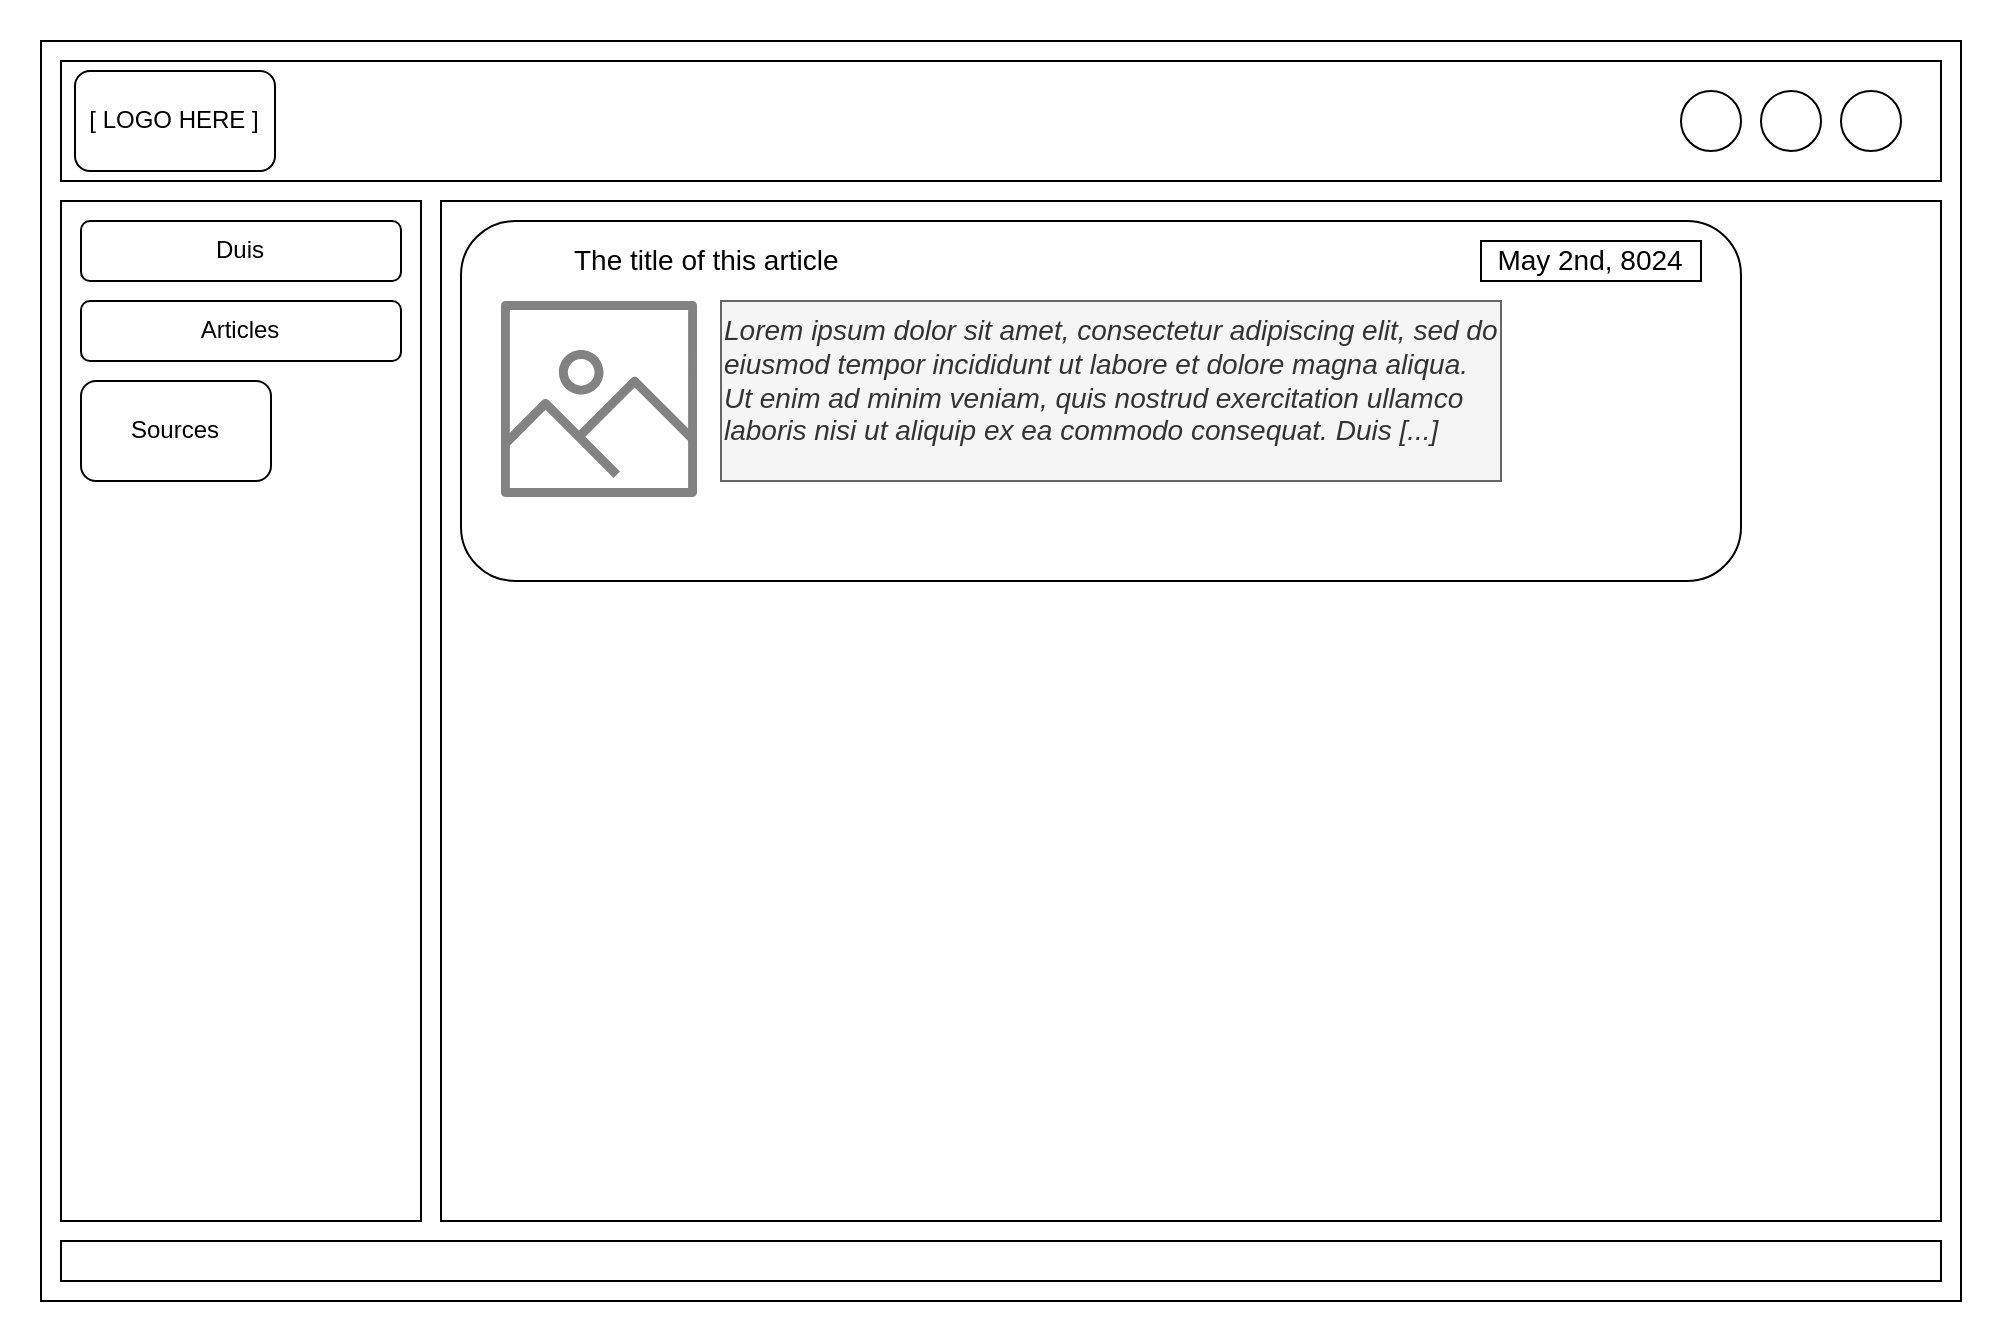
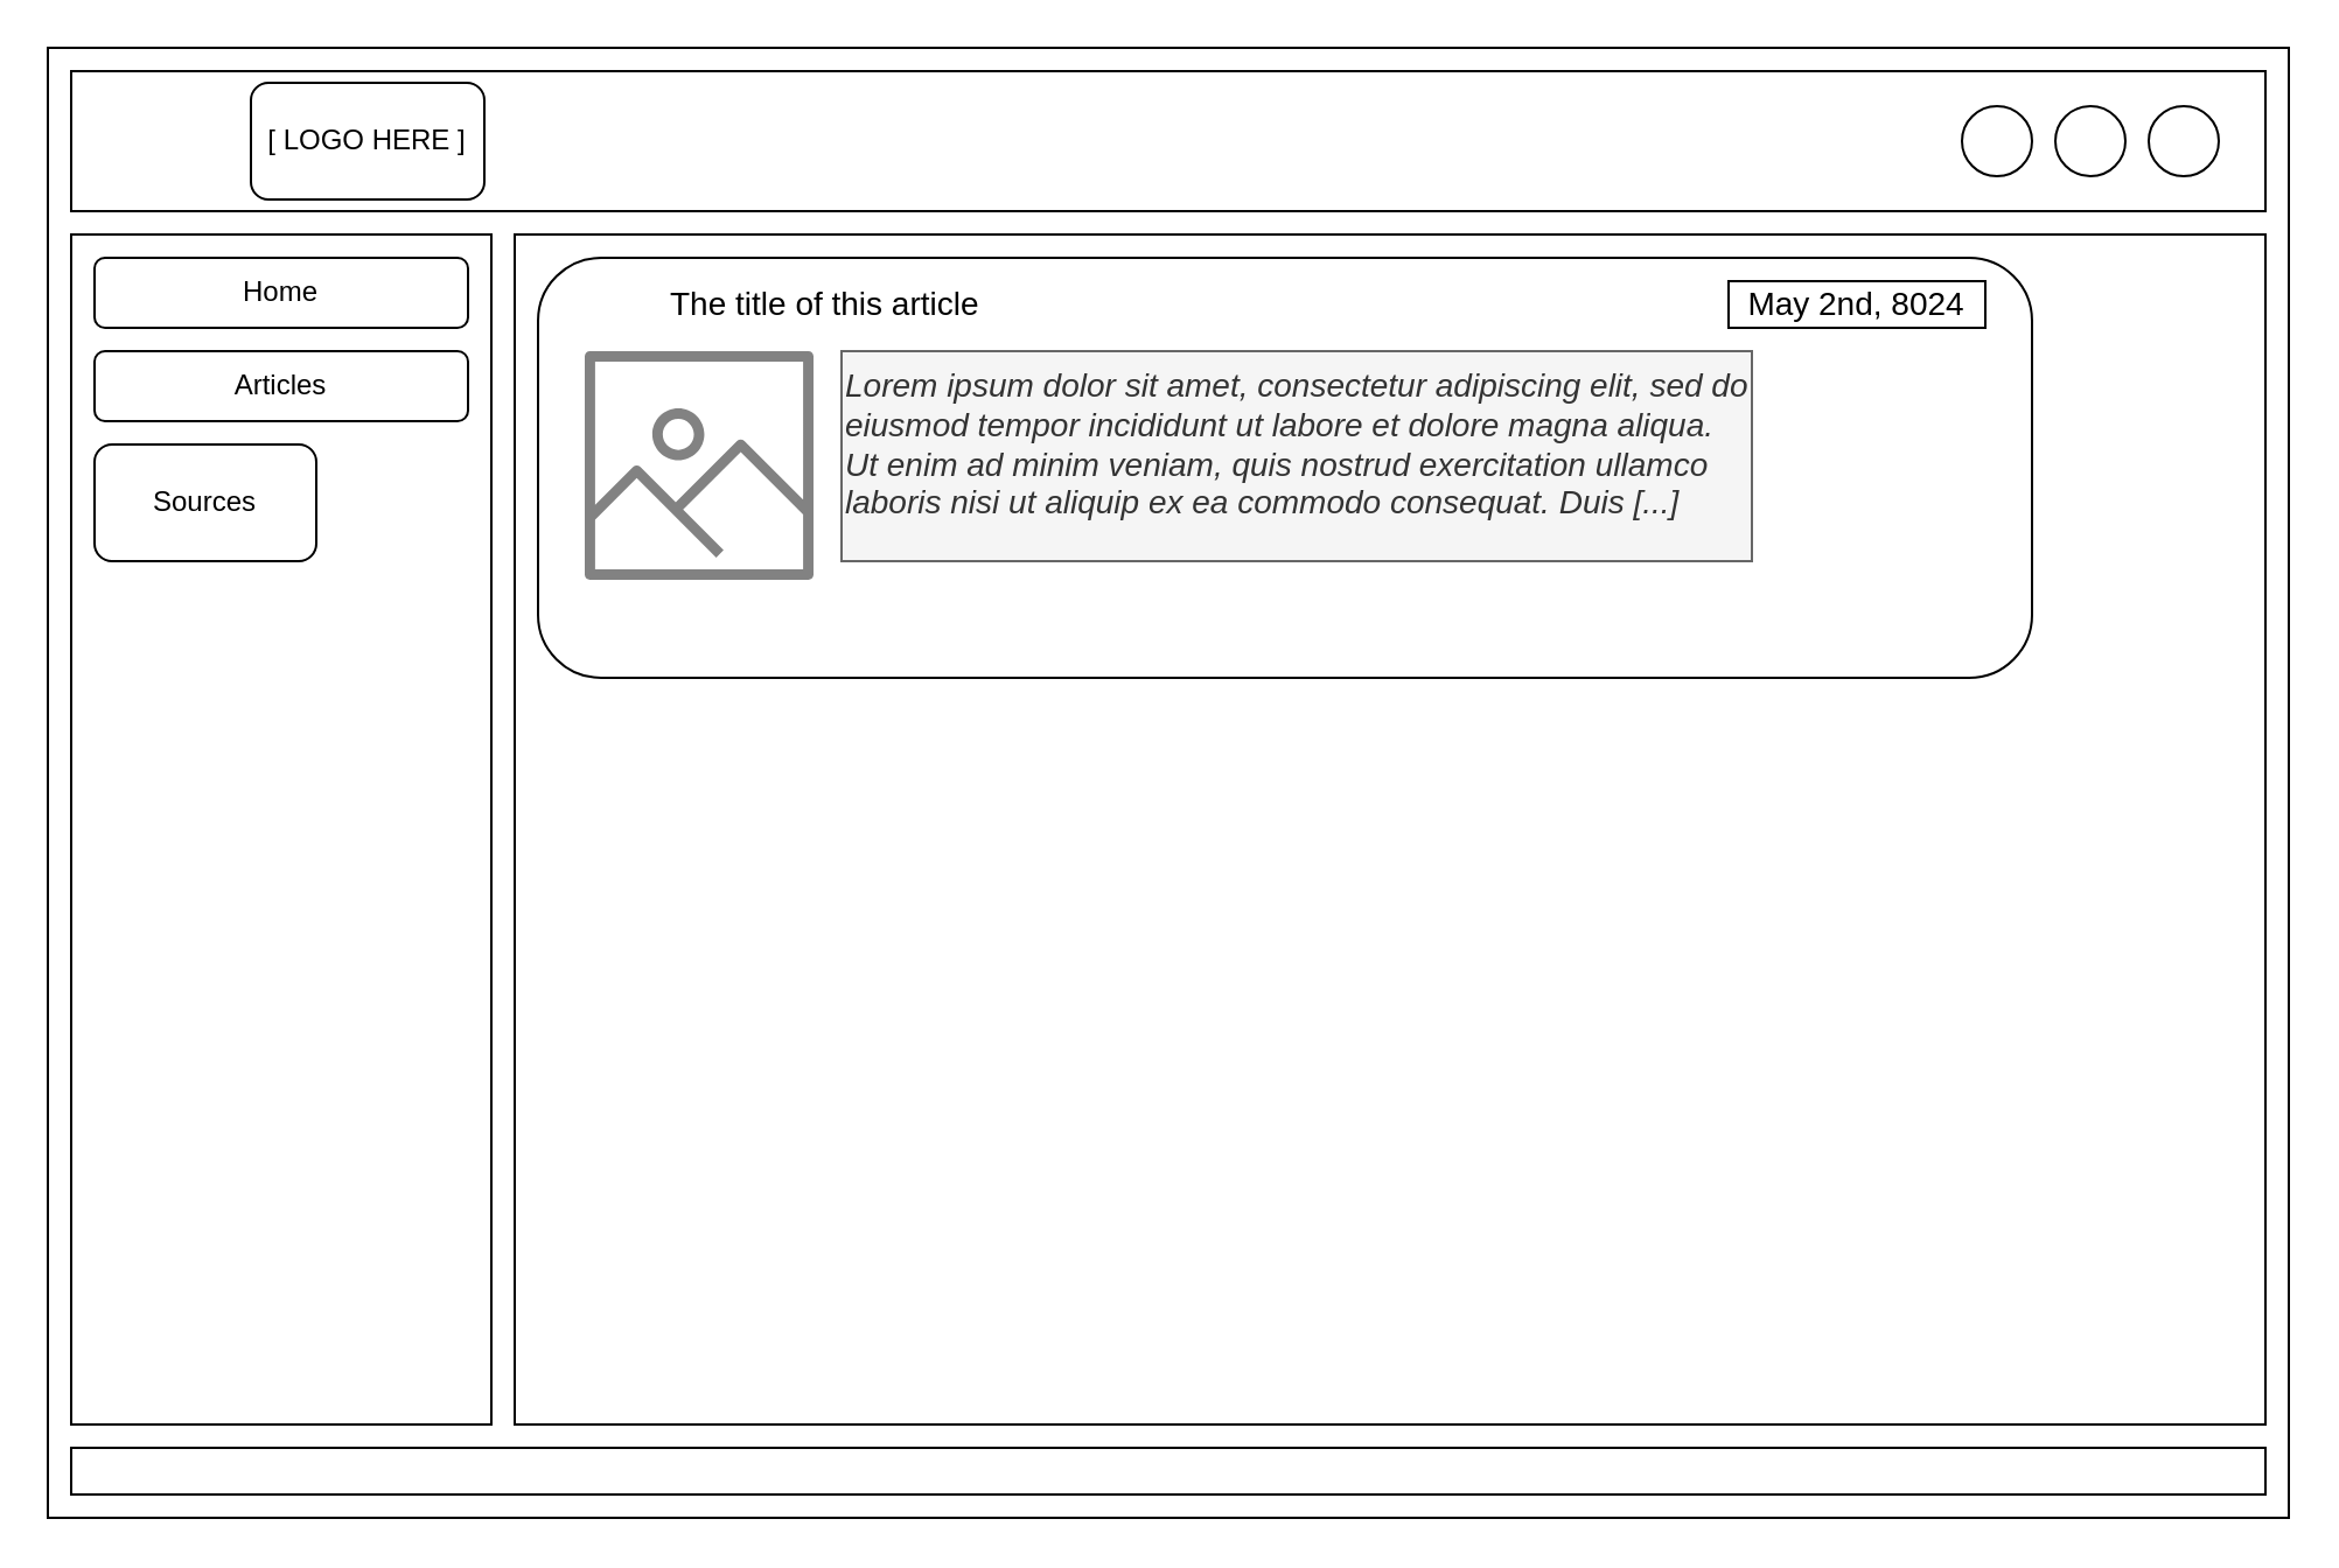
  <mxCell id="0" />
  <mxCell id="1" parent="0" />
  <mxCell id="2" value="" style="rounded=0;whiteSpace=wrap;html=1;" vertex="1" parent="1"><mxGeometry x="20" y="20" width="960" height="630" as="geometry" /></mxCell>
  <mxCell id="3" value="" style="rounded=0;whiteSpace=wrap;html=1;" vertex="1" parent="1"><mxGeometry x="30" y="30" width="940" height="60" as="geometry" /></mxCell>
- <mxCell id="4" value="[ LOGO HERE ]" style="rounded=1;whiteSpace=wrap;html=1;" vertex="1" parent="1"><mxGeometry x="37" y="35" width="100" height="50" as="geometry" /></mxCell>
+ <mxCell id="4" value="[ LOGO HERE ]" style="rounded=1;whiteSpace=wrap;html=1;" vertex="1" parent="1"><mxGeometry x="107" y="35" width="100" height="50" as="geometry" /></mxCell>
  <mxCell id="5" value="" style="ellipse;whiteSpace=wrap;html=1;aspect=fixed;" vertex="1" parent="1"><mxGeometry x="920" y="45" width="30" height="30" as="geometry" /></mxCell>
  <mxCell id="6" value="" style="ellipse;whiteSpace=wrap;html=1;aspect=fixed;" vertex="1" parent="1"><mxGeometry x="880" y="45" width="30" height="30" as="geometry" /></mxCell>
  <mxCell id="7" value="" style="ellipse;whiteSpace=wrap;html=1;aspect=fixed;" vertex="1" parent="1"><mxGeometry x="840" y="45" width="30" height="30" as="geometry" /></mxCell>
  <mxCell id="8" value="" style="rounded=0;whiteSpace=wrap;html=1;" vertex="1" parent="1"><mxGeometry x="30" y="100" width="180" height="510" as="geometry" /></mxCell>
  <mxCell id="9" value="" style="rounded=0;whiteSpace=wrap;html=1;" vertex="1" parent="1"><mxGeometry x="30" y="620" width="940" height="20" as="geometry" /></mxCell>
  <mxCell id="10" value="" style="rounded=0;whiteSpace=wrap;html=1;" vertex="1" parent="1"><mxGeometry x="220" y="100" width="750" height="510" as="geometry" /></mxCell>
- <mxCell id="11" value="Duis" style="rounded=1;whiteSpace=wrap;html=1;" vertex="1" parent="1"><mxGeometry x="40" y="110" width="160" height="30" as="geometry" /></mxCell>
+ <mxCell id="11" value="Home" style="rounded=1;whiteSpace=wrap;html=1;" vertex="1" parent="1"><mxGeometry x="40" y="110" width="160" height="30" as="geometry" /></mxCell>
  <mxCell id="12" value="Articles" style="rounded=1;whiteSpace=wrap;html=1;" vertex="1" parent="1"><mxGeometry x="40" y="150" width="160" height="30" as="geometry" /></mxCell>
  <mxCell id="13" value="Sources" style="rounded=1;whiteSpace=wrap;html=1;" vertex="1" parent="1"><mxGeometry x="40" y="190" width="95" height="50" as="geometry" /></mxCell>
  <mxCell id="14" value="" style="rounded=1;whiteSpace=wrap;html=1;fillStyle=auto;fillColor=default;" vertex="1" parent="1"><mxGeometry x="230" y="110" width="640" height="180" as="geometry" /></mxCell>
  <mxCell id="15" value="" style="sketch=0;outlineConnect=0;fontColor=#232F3E;gradientColor=none;fillColor=#828282;strokeColor=none;dashed=0;verticalLabelPosition=bottom;verticalAlign=top;align=center;html=1;fontSize=12;fontStyle=0;aspect=fixed;pointerEvents=1;shape=mxgraph.aws4.container_registry_image;fillStyle=auto;" vertex="1" parent="1"><mxGeometry x="250" y="150" width="98" height="98" as="geometry" /></mxCell>
  <mxCell id="16" value="The title of this article" style="text;html=1;strokeColor=none;fillColor=none;align=left;verticalAlign=middle;whiteSpace=wrap;rounded=0;fontStyle=0;fontSize=14;" vertex="1" parent="1"><mxGeometry x="285" y="120" width="200" height="20" as="geometry" /></mxCell>
  <mxCell id="17" value="May 2nd, 8024" style="rounded=0;whiteSpace=wrap;html=1;fillStyle=auto;fontSize=14;fillColor=default;" vertex="1" parent="1"><mxGeometry x="740" y="120" width="110" height="20" as="geometry" /></mxCell>
  <mxCell id="18" value="Lorem ipsum dolor sit amet, consectetur adipiscing elit, sed do eiusmod tempor incididunt ut labore et dolore magna aliqua. Ut enim ad minim veniam, quis nostrud exercitation ullamco laboris nisi ut aliquip ex ea commodo consequat. Duis [...]" style="text;html=1;strokeColor=#666666;fillColor=#f5f5f5;align=left;verticalAlign=top;whiteSpace=wrap;rounded=0;fontSize=14;fontStyle=2;fontColor=#333333;" vertex="1" parent="1"><mxGeometry x="360" y="150" width="390" height="90" as="geometry" /></mxCell>
